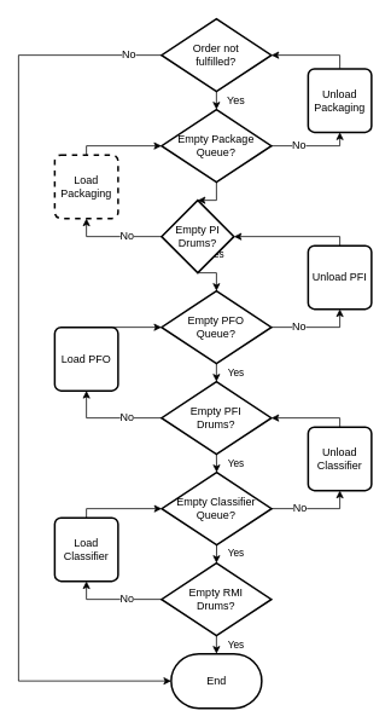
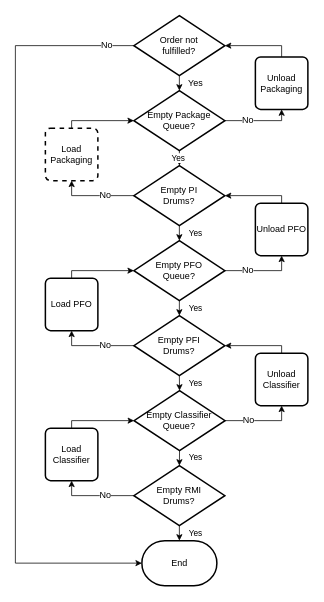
  <mxCell id="0" />
  <mxCell id="1" parent="0" />
  <mxCell id="2" value="End" style="strokeWidth=2;html=1;shape=mxgraph.flowchart.terminator;whiteSpace=wrap;" vertex="1" parent="1"><mxGeometry x="188.67" y="720" width="100" height="60" as="geometry" /></mxCell>
  <mxCell id="3" style="edgeStyle=orthogonalEdgeStyle;rounded=0;orthogonalLoop=1;jettySize=auto;html=1;exitX=0.5;exitY=1;exitDx=0;exitDy=0;exitPerimeter=0;entryX=0.5;entryY=0;entryDx=0;entryDy=0;entryPerimeter=0;" edge="1" parent="1" source="6" target="9"><mxGeometry relative="1" as="geometry" /></mxCell>
  <mxCell id="4" style="edgeStyle=orthogonalEdgeStyle;rounded=0;orthogonalLoop=1;jettySize=auto;html=1;exitX=0;exitY=0.5;exitDx=0;exitDy=0;exitPerimeter=0;entryX=0;entryY=0.5;entryDx=0;entryDy=0;entryPerimeter=0;" edge="1" parent="1" source="6" target="2"><mxGeometry relative="1" as="geometry"><Array as="points"><mxPoint x="20" y="60" /><mxPoint x="20" y="750" /></Array></mxGeometry></mxCell>
  <mxCell id="5" value="No" style="text;html=1;align=center;verticalAlign=middle;resizable=0;points=[];;labelBackgroundColor=#ffffff;" vertex="1" connectable="0" parent="4"><mxGeometry x="-0.954" relative="1" as="geometry"><mxPoint x="-13.24" y="-0.34" as="offset" /></mxGeometry></mxCell>
  <mxCell id="6" value="Order not&lt;br&gt;fulfilled?" style="strokeWidth=2;html=1;shape=mxgraph.flowchart.decision;whiteSpace=wrap;" vertex="1" parent="1"><mxGeometry x="178" y="20" width="121.33" height="80" as="geometry" /></mxCell>
  <mxCell id="7" value="Yes" style="edgeStyle=orthogonalEdgeStyle;rounded=0;orthogonalLoop=1;jettySize=auto;html=1;exitX=0.5;exitY=1;exitDx=0;exitDy=0;exitPerimeter=0;" edge="1" parent="1" source="9" target="12"><mxGeometry x="0.977" y="24" relative="1" as="geometry"><mxPoint x="-2" y="-10" as="offset" /></mxGeometry></mxCell>
  <mxCell id="8" style="edgeStyle=orthogonalEdgeStyle;rounded=0;orthogonalLoop=1;jettySize=auto;html=1;exitX=0.5;exitY=0;exitDx=0;exitDy=0;entryX=1;entryY=0.5;entryDx=0;entryDy=0;entryPerimeter=0;" edge="1" parent="1" source="41" target="6"><mxGeometry relative="1" as="geometry"><Array as="points"><mxPoint x="375" y="60" /></Array></mxGeometry></mxCell>
  <mxCell id="9" value="Empty Package&lt;br&gt;Queue?" style="strokeWidth=2;html=1;shape=mxgraph.flowchart.decision;whiteSpace=wrap;" vertex="1" parent="1"><mxGeometry x="178" y="120" width="121.33" height="80" as="geometry" /></mxCell>
  <mxCell id="10" value="Yes" style="edgeStyle=orthogonalEdgeStyle;rounded=0;orthogonalLoop=1;jettySize=auto;html=1;exitX=0.5;exitY=1;exitDx=0;exitDy=0;exitPerimeter=0;entryX=0.5;entryY=0;entryDx=0;entryDy=0;entryPerimeter=0;" edge="1" parent="1" source="12" target="16"><mxGeometry x="-0.019" y="21" relative="1" as="geometry"><mxPoint as="offset" /></mxGeometry></mxCell>
  <mxCell id="11" style="edgeStyle=orthogonalEdgeStyle;rounded=0;orthogonalLoop=1;jettySize=auto;html=1;exitX=0.5;exitY=0;exitDx=0;exitDy=0;entryX=0;entryY=0.5;entryDx=0;entryDy=0;entryPerimeter=0;" edge="1" parent="1" source="38" target="9"><mxGeometry relative="1" as="geometry"><Array as="points"><mxPoint x="95" y="160" /></Array></mxGeometry></mxCell>
- <mxCell id="12" value="Empty PI &lt;br&gt;Drums?" style="strokeWidth=2;html=1;shape=mxgraph.flowchart.decision;whiteSpace=wrap;" vertex="1" parent="1"><mxGeometry x="178" y="220" width="80" height="80" as="geometry" /></mxCell>
+ <mxCell id="12" value="Empty PI &lt;br&gt;Drums?" style="strokeWidth=2;html=1;shape=mxgraph.flowchart.decision;whiteSpace=wrap;" vertex="1" parent="1"><mxGeometry x="178" y="220" width="121.33" height="80" as="geometry" /></mxCell>
  <mxCell id="13" value="Yes" style="edgeStyle=orthogonalEdgeStyle;rounded=0;orthogonalLoop=1;jettySize=auto;html=1;exitX=0.5;exitY=1;exitDx=0;exitDy=0;exitPerimeter=0;entryX=0.5;entryY=0;entryDx=0;entryDy=0;entryPerimeter=0;" edge="1" parent="1" source="16" target="20"><mxGeometry x="-0.019" y="21" relative="1" as="geometry"><mxPoint as="offset" /></mxGeometry></mxCell>
  <mxCell id="14" style="edgeStyle=orthogonalEdgeStyle;rounded=0;orthogonalLoop=1;jettySize=auto;html=1;exitX=1;exitY=0.5;exitDx=0;exitDy=0;exitPerimeter=0;entryX=0.5;entryY=1;entryDx=0;entryDy=0;" edge="1" parent="1" source="16" target="37"><mxGeometry relative="1" as="geometry"><Array as="points"><mxPoint x="375" y="360" /></Array></mxGeometry></mxCell>
  <mxCell id="15" value="No" style="text;html=1;align=center;verticalAlign=middle;resizable=0;points=[];;labelBackgroundColor=#ffffff;" vertex="1" connectable="0" parent="14"><mxGeometry x="-0.846" relative="1" as="geometry"><mxPoint x="23.66" y="-0.34" as="offset" /></mxGeometry></mxCell>
  <mxCell id="16" value="Empty PFO&lt;br&gt;Queue?" style="strokeWidth=2;html=1;shape=mxgraph.flowchart.decision;whiteSpace=wrap;" vertex="1" parent="1"><mxGeometry x="178" y="320" width="121.33" height="80" as="geometry" /></mxCell>
  <mxCell id="17" value="Yes" style="edgeStyle=orthogonalEdgeStyle;rounded=0;orthogonalLoop=1;jettySize=auto;html=1;exitX=0.5;exitY=1;exitDx=0;exitDy=0;exitPerimeter=0;entryX=0.5;entryY=0;entryDx=0;entryDy=0;entryPerimeter=0;" edge="1" parent="1" source="20" target="23"><mxGeometry x="0.031" y="21" relative="1" as="geometry"><mxPoint as="offset" /></mxGeometry></mxCell>
  <mxCell id="18" style="edgeStyle=orthogonalEdgeStyle;rounded=0;orthogonalLoop=1;jettySize=auto;html=1;exitX=0;exitY=0.5;exitDx=0;exitDy=0;exitPerimeter=0;entryX=0.5;entryY=1;entryDx=0;entryDy=0;" edge="1" parent="1" source="20" target="35"><mxGeometry relative="1" as="geometry" /></mxCell>
  <mxCell id="19" value="No" style="text;html=1;align=center;verticalAlign=middle;resizable=0;points=[];;labelBackgroundColor=#ffffff;" vertex="1" connectable="0" parent="18"><mxGeometry x="-0.852" relative="1" as="geometry"><mxPoint x="-30.48" y="-0.34" as="offset" /></mxGeometry></mxCell>
  <mxCell id="20" value="Empty PFI&lt;br&gt;Drums?" style="strokeWidth=2;html=1;shape=mxgraph.flowchart.decision;whiteSpace=wrap;" vertex="1" parent="1"><mxGeometry x="178" y="420" width="121.33" height="80" as="geometry" /></mxCell>
  <mxCell id="21" value="Yes" style="edgeStyle=orthogonalEdgeStyle;rounded=0;orthogonalLoop=1;jettySize=auto;html=1;exitX=0.5;exitY=1;exitDx=0;exitDy=0;exitPerimeter=0;entryX=0.5;entryY=0;entryDx=0;entryDy=0;entryPerimeter=0;" edge="1" parent="1" source="23" target="26"><mxGeometry x="-0.07" y="21" relative="1" as="geometry"><mxPoint as="offset" /></mxGeometry></mxCell>
  <mxCell id="22" style="edgeStyle=orthogonalEdgeStyle;rounded=0;orthogonalLoop=1;jettySize=auto;html=1;exitX=0.5;exitY=0;exitDx=0;exitDy=0;entryX=1;entryY=0.5;entryDx=0;entryDy=0;entryPerimeter=0;" edge="1" parent="1" source="31" target="20"><mxGeometry relative="1" as="geometry"><Array as="points"><mxPoint x="375" y="460" /></Array></mxGeometry></mxCell>
  <mxCell id="23" value="Empty Classifier&lt;br&gt;Queue?" style="strokeWidth=2;html=1;shape=mxgraph.flowchart.decision;whiteSpace=wrap;" vertex="1" parent="1"><mxGeometry x="178.24" y="520" width="121.33" height="80" as="geometry" /></mxCell>
  <mxCell id="24" value="Yes" style="edgeStyle=orthogonalEdgeStyle;rounded=0;orthogonalLoop=1;jettySize=auto;html=1;exitX=0.5;exitY=1;exitDx=0;exitDy=0;exitPerimeter=0;entryX=0.5;entryY=0;entryDx=0;entryDy=0;entryPerimeter=0;" edge="1" parent="1" source="26" target="2"><mxGeometry x="-0.019" y="21" relative="1" as="geometry"><mxPoint as="offset" /></mxGeometry></mxCell>
  <mxCell id="25" style="edgeStyle=orthogonalEdgeStyle;rounded=0;orthogonalLoop=1;jettySize=auto;html=1;exitX=0.5;exitY=0;exitDx=0;exitDy=0;entryX=0;entryY=0.5;entryDx=0;entryDy=0;entryPerimeter=0;" edge="1" parent="1" source="28" target="23"><mxGeometry relative="1" as="geometry"><Array as="points"><mxPoint x="95" y="560" /></Array></mxGeometry></mxCell>
  <mxCell id="26" value="Empty RMI&lt;br&gt;Drums?" style="strokeWidth=2;html=1;shape=mxgraph.flowchart.decision;whiteSpace=wrap;" vertex="1" parent="1"><mxGeometry x="178" y="620" width="121.33" height="80" as="geometry" /></mxCell>
  <mxCell id="27" value="Yes" style="text;html=1;align=center;verticalAlign=middle;resizable=0;points=[];;autosize=1;" vertex="1" parent="1"><mxGeometry x="240" y="100" width="40" height="20" as="geometry" /></mxCell>
  <mxCell id="28" value="Load Classifier" style="rounded=1;whiteSpace=wrap;html=1;absoluteArcSize=1;arcSize=14;strokeWidth=2;" vertex="1" parent="1"><mxGeometry x="60" y="570" width="70" height="70" as="geometry" /></mxCell>
  <mxCell id="29" style="edgeStyle=orthogonalEdgeStyle;rounded=0;orthogonalLoop=1;jettySize=auto;html=1;exitX=0;exitY=0.5;exitDx=0;exitDy=0;exitPerimeter=0;entryX=0.5;entryY=1;entryDx=0;entryDy=0;" edge="1" parent="1" source="26" target="28"><mxGeometry relative="1" as="geometry"><mxPoint x="178.235" y="659.765" as="sourcePoint" /><mxPoint x="178.235" y="559.765" as="targetPoint" /></mxGeometry></mxCell>
  <mxCell id="30" value="No" style="text;html=1;align=center;verticalAlign=middle;resizable=0;points=[];;labelBackgroundColor=#ffffff;" vertex="1" connectable="0" parent="29"><mxGeometry x="-0.826" y="1" relative="1" as="geometry"><mxPoint x="-29.1" y="-1.34" as="offset" /></mxGeometry></mxCell>
  <mxCell id="31" value="Unload Classifier" style="rounded=1;whiteSpace=wrap;html=1;absoluteArcSize=1;arcSize=14;strokeWidth=2;" vertex="1" parent="1"><mxGeometry x="340" y="470" width="70" height="70" as="geometry" /></mxCell>
  <mxCell id="32" style="edgeStyle=orthogonalEdgeStyle;rounded=0;orthogonalLoop=1;jettySize=auto;html=1;exitX=1;exitY=0.5;exitDx=0;exitDy=0;exitPerimeter=0;entryX=0.5;entryY=1;entryDx=0;entryDy=0;" edge="1" parent="1" source="23" target="31"><mxGeometry relative="1" as="geometry"><mxPoint x="299.448" y="560.345" as="sourcePoint" /><mxPoint x="299.448" y="460.345" as="targetPoint" /></mxGeometry></mxCell>
  <mxCell id="33" value="No" style="text;html=1;align=center;verticalAlign=middle;resizable=0;points=[];;labelBackgroundColor=#ffffff;" vertex="1" connectable="0" parent="32"><mxGeometry x="-0.821" y="-1" relative="1" as="geometry"><mxPoint x="22.28" y="-1.34" as="offset" /></mxGeometry></mxCell>
  <mxCell id="34" style="edgeStyle=orthogonalEdgeStyle;rounded=0;orthogonalLoop=1;jettySize=auto;html=1;exitX=0.5;exitY=0;exitDx=0;exitDy=0;entryX=0;entryY=0.5;entryDx=0;entryDy=0;entryPerimeter=0;" edge="1" parent="1" source="35" target="16"><mxGeometry relative="1" as="geometry"><Array as="points"><mxPoint x="95" y="360" /></Array></mxGeometry></mxCell>
- <mxCell id="35" value="Load PFO" style="rounded=1;whiteSpace=wrap;html=1;absoluteArcSize=1;arcSize=14;strokeWidth=2;" vertex="1" parent="1"><mxGeometry x="60" y="360" width="70" height="70" as="geometry" /></mxCell>
+ <mxCell id="35" value="Load PFO" style="rounded=1;whiteSpace=wrap;html=1;absoluteArcSize=1;arcSize=14;strokeWidth=2;" vertex="1" parent="1"><mxGeometry x="60" y="370" width="70" height="70" as="geometry" /></mxCell>
  <mxCell id="36" style="edgeStyle=orthogonalEdgeStyle;rounded=0;orthogonalLoop=1;jettySize=auto;html=1;entryX=1;entryY=0.5;entryDx=0;entryDy=0;entryPerimeter=0;exitX=0.5;exitY=0;exitDx=0;exitDy=0;" edge="1" parent="1" source="37" target="12"><mxGeometry relative="1" as="geometry"><Array as="points"><mxPoint x="375" y="260" /></Array></mxGeometry></mxCell>
- <mxCell id="37" value="Unload PFI" style="rounded=1;whiteSpace=wrap;html=1;absoluteArcSize=1;arcSize=14;strokeWidth=2;" vertex="1" parent="1"><mxGeometry x="340" y="270" width="70" height="70" as="geometry" /></mxCell>
+ <mxCell id="37" value="Unload PFO" style="rounded=1;whiteSpace=wrap;html=1;absoluteArcSize=1;arcSize=14;strokeWidth=2;" vertex="1" parent="1"><mxGeometry x="340" y="270" width="70" height="70" as="geometry" /></mxCell>
  <mxCell id="38" value="Load Packaging" style="rounded=1;whiteSpace=wrap;html=1;absoluteArcSize=1;arcSize=14;strokeWidth=2;dashed=1;" vertex="1" parent="1"><mxGeometry x="60" y="170" width="70" height="70" as="geometry" /></mxCell>
  <mxCell id="39" style="edgeStyle=orthogonalEdgeStyle;rounded=0;orthogonalLoop=1;jettySize=auto;html=1;exitX=0;exitY=0.5;exitDx=0;exitDy=0;exitPerimeter=0;entryX=0.5;entryY=1;entryDx=0;entryDy=0;" edge="1" parent="1" source="12" target="38"><mxGeometry relative="1" as="geometry"><mxPoint x="178.069" y="260.345" as="sourcePoint" /><mxPoint x="178.069" y="160.345" as="targetPoint" /><Array as="points"><mxPoint x="95" y="260" /></Array></mxGeometry></mxCell>
  <mxCell id="40" value="No" style="text;html=1;align=center;verticalAlign=middle;resizable=0;points=[];;labelBackgroundColor=#ffffff;" vertex="1" connectable="0" parent="39"><mxGeometry x="-0.852" y="-1" relative="1" as="geometry"><mxPoint x="-30.48" y="0.66" as="offset" /></mxGeometry></mxCell>
  <mxCell id="41" value="Unload Packaging" style="rounded=1;whiteSpace=wrap;html=1;absoluteArcSize=1;arcSize=14;strokeWidth=2;" vertex="1" parent="1"><mxGeometry x="340" y="75" width="70" height="70" as="geometry" /></mxCell>
  <mxCell id="42" style="edgeStyle=orthogonalEdgeStyle;rounded=0;orthogonalLoop=1;jettySize=auto;html=1;exitX=1;exitY=0.5;exitDx=0;exitDy=0;exitPerimeter=0;entryX=0.5;entryY=1;entryDx=0;entryDy=0;" edge="1" parent="1" source="9" target="41"><mxGeometry relative="1" as="geometry"><mxPoint x="299.448" y="160.345" as="sourcePoint" /><mxPoint x="299.448" y="60.345" as="targetPoint" /><Array as="points"><mxPoint x="375" y="160" /></Array></mxGeometry></mxCell>
  <mxCell id="43" value="No" style="text;html=1;align=center;verticalAlign=middle;resizable=0;points=[];;labelBackgroundColor=#ffffff;" vertex="1" connectable="0" parent="42"><mxGeometry x="-0.854" y="-1" relative="1" as="geometry"><mxPoint x="23.66" y="-1.34" as="offset" /></mxGeometry></mxCell>
